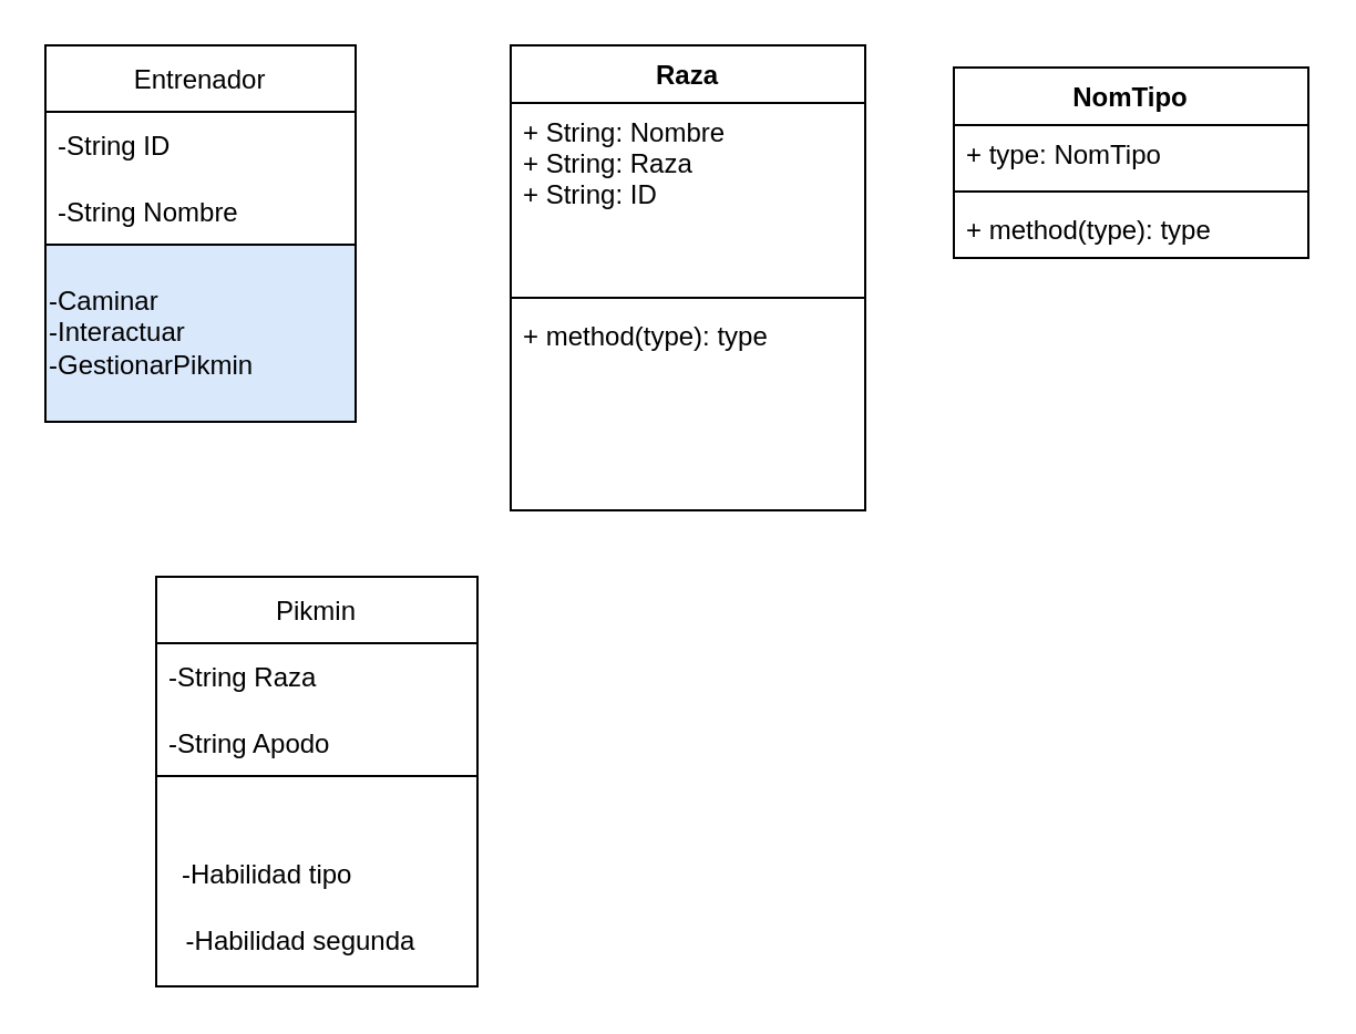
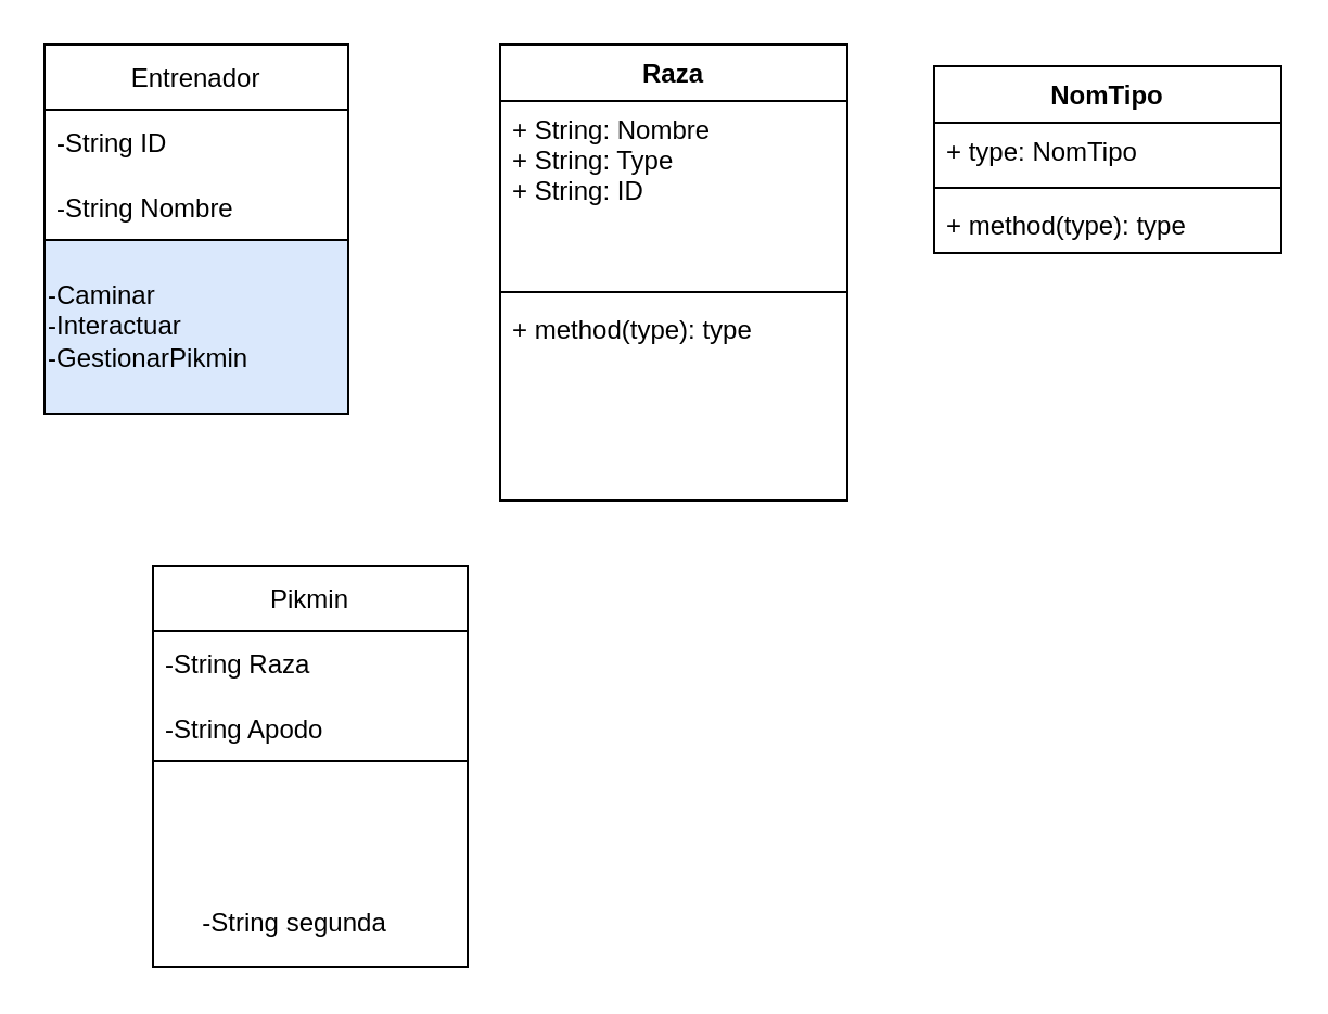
  <mxCell id="0" />
  <mxCell id="1" parent="0" />
  <mxCell id="2" value="Entrenador" style="swimlane;fontStyle=0;childLayout=stackLayout;horizontal=1;startSize=30;horizontalStack=0;resizeParent=1;resizeParentMax=0;resizeLast=0;collapsible=1;marginBottom=0;" vertex="1" parent="1"><mxGeometry x="20" y="20" width="140" height="170" as="geometry" /></mxCell>
  <mxCell id="3" value="-String ID" style="text;strokeColor=none;fillColor=none;align=left;verticalAlign=middle;spacingLeft=4;spacingRight=4;overflow=hidden;points=[[0,0.5],[1,0.5]];portConstraint=eastwest;rotatable=0;" vertex="1" parent="2"><mxGeometry y="30" width="140" height="30" as="geometry" /></mxCell>
  <mxCell id="4" value="-String Nombre" style="text;strokeColor=none;fillColor=none;align=left;verticalAlign=middle;spacingLeft=4;spacingRight=4;overflow=hidden;points=[[0,0.5],[1,0.5]];portConstraint=eastwest;rotatable=0;" vertex="1" parent="2"><mxGeometry y="60" width="140" height="30" as="geometry" /></mxCell>
  <mxCell id="5" value="-Caminar&lt;br&gt;-Interactuar&lt;br&gt;-GestionarPikmin" style="whiteSpace=wrap;html=1;aspect=fixed;align=left;fillColor=#dae8fc;" vertex="1" parent="2"><mxGeometry y="90" width="140" height="80" as="geometry" /></mxCell>
  <mxCell id="6" value="Pikmin" style="swimlane;fontStyle=0;childLayout=stackLayout;horizontal=1;startSize=30;horizontalStack=0;resizeParent=1;resizeParentMax=0;resizeLast=0;collapsible=1;marginBottom=0;" vertex="1" parent="1"><mxGeometry x="70" y="260" width="145" height="185" as="geometry" /></mxCell>
  <mxCell id="7" value="-String Raza" style="text;strokeColor=none;fillColor=none;align=left;verticalAlign=middle;spacingLeft=4;spacingRight=4;overflow=hidden;points=[[0,0.5],[1,0.5]];portConstraint=eastwest;rotatable=0;" vertex="1" parent="6"><mxGeometry y="30" width="145" height="30" as="geometry" /></mxCell>
  <mxCell id="8" value="-String Apodo" style="text;strokeColor=none;fillColor=none;align=left;verticalAlign=middle;spacingLeft=4;spacingRight=4;overflow=hidden;points=[[0,0.5],[1,0.5]];portConstraint=eastwest;rotatable=0;" vertex="1" parent="6"><mxGeometry y="60" width="145" height="30" as="geometry" /></mxCell>
  <mxCell id="9" value="" style="swimlane;startSize=0;" vertex="1" parent="6"><mxGeometry y="90" width="145" height="95" as="geometry" /></mxCell>
- <mxCell id="10" value="&amp;nbsp; &amp;nbsp;-Habilidad tipo" style="text;html=1;align=left;verticalAlign=middle;resizable=0;points=[];autosize=1;strokeColor=none;fillColor=none;" vertex="1" parent="9"><mxGeometry y="30" width="110" height="30" as="geometry" /></mxCell>
- <mxCell id="11" value="-Habilidad segunda" style="text;html=1;align=center;verticalAlign=middle;resizable=0;points=[];autosize=1;strokeColor=none;fillColor=none;" vertex="1" parent="9"><mxGeometry y="60" width="130" height="30" as="geometry" /></mxCell>
+ <mxCell id="11" value="-String segunda" style="text;html=1;align=center;verticalAlign=middle;resizable=0;points=[];autosize=1;strokeColor=none;fillColor=none;" vertex="1" parent="9"><mxGeometry y="60" width="130" height="30" as="geometry" /></mxCell>
  <mxCell id="12" value="NomTipo" style="swimlane;fontStyle=1;align=center;verticalAlign=top;childLayout=stackLayout;horizontal=1;startSize=26;horizontalStack=0;resizeParent=1;resizeParentMax=0;resizeLast=0;collapsible=1;marginBottom=0;" vertex="1" parent="1"><mxGeometry x="430" y="30" width="160" height="86" as="geometry" /></mxCell>
  <mxCell id="13" value="+ type: NomTipo" style="text;strokeColor=none;fillColor=none;align=left;verticalAlign=top;spacingLeft=4;spacingRight=4;overflow=hidden;rotatable=0;points=[[0,0.5],[1,0.5]];portConstraint=eastwest;" vertex="1" parent="12"><mxGeometry y="26" width="160" height="26" as="geometry" /></mxCell>
  <mxCell id="14" value="" style="line;strokeWidth=1;fillColor=none;align=left;verticalAlign=middle;spacingTop=-1;spacingLeft=3;spacingRight=3;rotatable=0;labelPosition=right;points=[];portConstraint=eastwest;strokeColor=inherit;" vertex="1" parent="12"><mxGeometry y="52" width="160" height="8" as="geometry" /></mxCell>
  <mxCell id="15" value="+ method(type): type" style="text;strokeColor=none;fillColor=none;align=left;verticalAlign=top;spacingLeft=4;spacingRight=4;overflow=hidden;rotatable=0;points=[[0,0.5],[1,0.5]];portConstraint=eastwest;" vertex="1" parent="12"><mxGeometry y="60" width="160" height="26" as="geometry" /></mxCell>
  <mxCell id="16" value="Raza" style="swimlane;fontStyle=1;align=center;verticalAlign=top;childLayout=stackLayout;horizontal=1;startSize=26;horizontalStack=0;resizeParent=1;resizeParentMax=0;resizeLast=0;collapsible=1;marginBottom=0;" vertex="1" parent="1"><mxGeometry x="230" y="20" width="160" height="210" as="geometry" /></mxCell>
- <mxCell id="17" value="+ String: Nombre&#10;+ String: Raza&#10;+ String: ID" style="text;strokeColor=none;fillColor=none;align=left;verticalAlign=top;spacingLeft=4;spacingRight=4;overflow=hidden;rotatable=0;points=[[0,0.5],[1,0.5]];portConstraint=eastwest;" vertex="1" parent="16"><mxGeometry y="26" width="160" height="84" as="geometry" /></mxCell>
+ <mxCell id="17" value="+ String: Nombre&#10;+ String: Type&#10;+ String: ID" style="text;strokeColor=none;fillColor=none;align=left;verticalAlign=top;spacingLeft=4;spacingRight=4;overflow=hidden;rotatable=0;points=[[0,0.5],[1,0.5]];portConstraint=eastwest;" vertex="1" parent="16"><mxGeometry y="26" width="160" height="84" as="geometry" /></mxCell>
  <mxCell id="18" value="" style="line;strokeWidth=1;fillColor=none;align=left;verticalAlign=middle;spacingTop=-1;spacingLeft=3;spacingRight=3;rotatable=0;labelPosition=right;points=[];portConstraint=eastwest;strokeColor=inherit;" vertex="1" parent="16"><mxGeometry y="110" width="160" height="8" as="geometry" /></mxCell>
  <mxCell id="19" value="+ method(type): type" style="text;strokeColor=none;fillColor=none;align=left;verticalAlign=top;spacingLeft=4;spacingRight=4;overflow=hidden;rotatable=0;points=[[0,0.5],[1,0.5]];portConstraint=eastwest;" vertex="1" parent="16"><mxGeometry y="118" width="160" height="92" as="geometry" /></mxCell>
